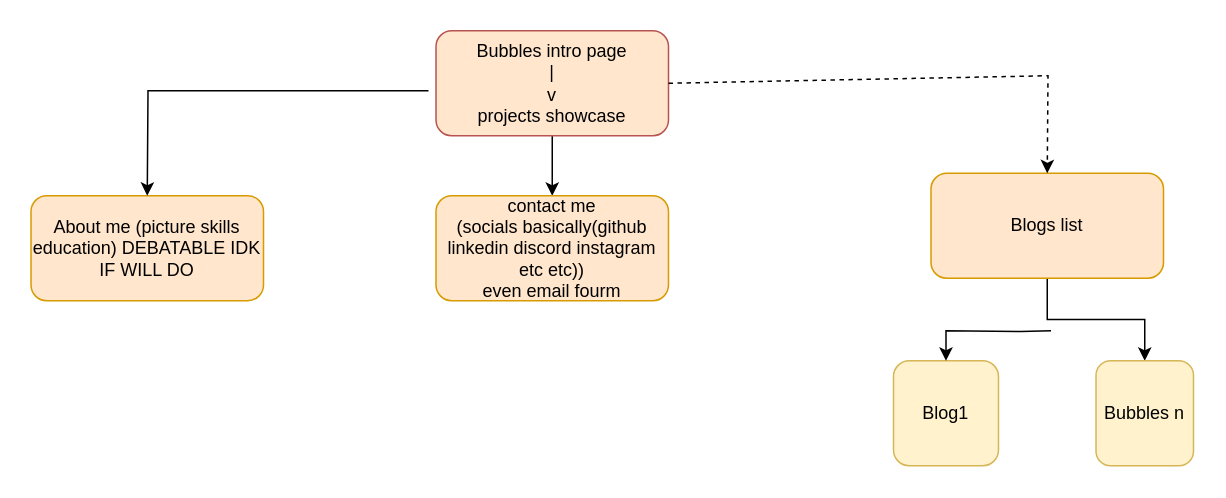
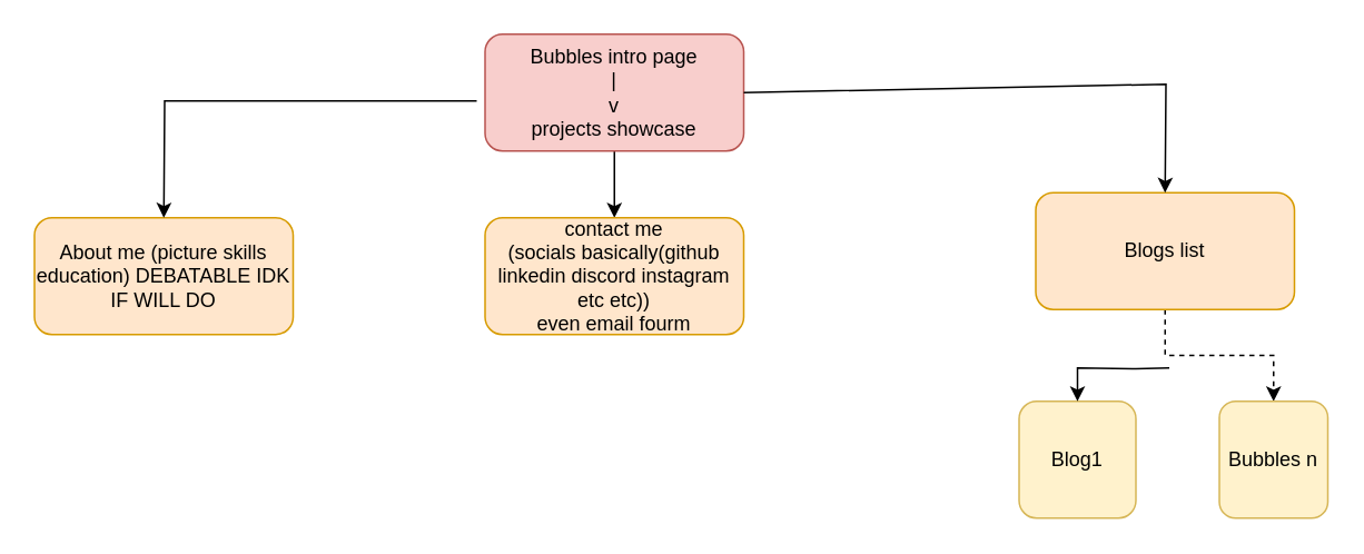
  <mxCell id="0" />
  <mxCell id="1" parent="0" />
  <mxCell id="2" value="" style="edgeStyle=orthogonalEdgeStyle;rounded=0;orthogonalLoop=1;jettySize=auto;html=1;entryX=0.5;entryY=0;entryDx=0;entryDy=0;" parent="1" source="3" target="4" edge="1"><mxGeometry relative="1" as="geometry" /></mxCell>
- <mxCell id="3" value="Bubbles intro page&lt;div&gt;|&lt;/div&gt;&lt;div&gt;v&lt;/div&gt;&lt;div&gt;projects showcase&lt;/div&gt;" style="rounded=1;whiteSpace=wrap;html=1;fillColor=#ffe6cc;strokeColor=#b85450;" parent="1" vertex="1"><mxGeometry x="290" y="20" width="155" height="70" as="geometry" /></mxCell>
+ <mxCell id="3" value="Bubbles intro page&lt;div&gt;|&lt;/div&gt;&lt;div&gt;v&lt;/div&gt;&lt;div&gt;projects showcase&lt;/div&gt;" style="rounded=1;whiteSpace=wrap;html=1;fillColor=#f8cecc;strokeColor=#b85450;" parent="1" vertex="1"><mxGeometry x="290" y="20" width="155" height="70" as="geometry" /></mxCell>
  <mxCell id="4" value="contact me&lt;div&gt;(socials basically(github linkedin discord instagram etc etc))&lt;br&gt;even email fourm&lt;/div&gt;" style="rounded=1;whiteSpace=wrap;html=1;fillColor=#ffe6cc;strokeColor=#d79b00;" parent="1" vertex="1"><mxGeometry x="290" y="130" width="155" height="70" as="geometry" /></mxCell>
- <mxCell id="5" value="" style="edgeStyle=orthogonalEdgeStyle;rounded=0;orthogonalLoop=1;jettySize=auto;html=1;" parent="1" source="6" target="8" edge="1"><mxGeometry relative="1" as="geometry" /></mxCell>
+ <mxCell id="5" value="" style="edgeStyle=orthogonalEdgeStyle;rounded=0;orthogonalLoop=1;jettySize=auto;html=1;dashed=1;" parent="1" source="6" target="8" edge="1"><mxGeometry relative="1" as="geometry" /></mxCell>
  <mxCell id="6" value="Blogs list" style="rounded=1;whiteSpace=wrap;html=1;fillColor=#ffe6cc;strokeColor=#d79b00;" parent="1" vertex="1"><mxGeometry x="620" y="115" width="155" height="70" as="geometry" /></mxCell>
- <mxCell id="7" value="Blog1" style="rounded=1;whiteSpace=wrap;html=1;fillColor=#fff2cc;strokeColor=#d6b656;" parent="1" vertex="1"><mxGeometry x="595" y="240" width="70" height="70" as="geometry" /></mxCell>
+ <mxCell id="7" value="Blog1" style="rounded=1;whiteSpace=wrap;html=1;fillColor=#fff2cc;strokeColor=#d6b656;" parent="1" vertex="1"><mxGeometry x="610" y="240" width="70" height="70" as="geometry" /></mxCell>
  <mxCell id="8" value="Bubbles n" style="rounded=1;whiteSpace=wrap;html=1;fillColor=#fff2cc;strokeColor=#d6b656;" parent="1" vertex="1"><mxGeometry x="730" y="240" width="65" height="70" as="geometry" /></mxCell>
  <mxCell id="9" value="About me (picture skills education) DEBATABLE IDK IF WILL DO" style="rounded=1;whiteSpace=wrap;html=1;fillColor=#ffe6cc;strokeColor=#d79b00;" parent="1" vertex="1"><mxGeometry x="20" y="130" width="155" height="70" as="geometry" /></mxCell>
  <mxCell id="10" value="" style="endArrow=classic;html=1;rounded=0;entryX=0.5;entryY=0;entryDx=0;entryDy=0;" parent="1" target="9" edge="1"><mxGeometry width="50" height="50" relative="1" as="geometry"><mxPoint x="285" y="60" as="sourcePoint" /><mxPoint x="80" y="50" as="targetPoint" /><Array as="points"><mxPoint x="98" y="60" /></Array></mxGeometry></mxCell>
- <mxCell id="11" value="" style="endArrow=classic;html=1;rounded=0;exitX=1;exitY=0.5;exitDx=0;exitDy=0;entryX=0.5;entryY=0;entryDx=0;entryDy=0;dashed=1;" parent="1" source="3" target="6" edge="1"><mxGeometry width="50" height="50" relative="1" as="geometry"><mxPoint x="460" y="60" as="sourcePoint" /><mxPoint x="510" y="10" as="targetPoint" /><Array as="points"><mxPoint x="698" y="50" /></Array></mxGeometry></mxCell>
+ <mxCell id="11" value="" style="endArrow=classic;html=1;rounded=0;exitX=1;exitY=0.5;exitDx=0;exitDy=0;entryX=0.5;entryY=0;entryDx=0;entryDy=0;" parent="1" source="3" target="6" edge="1"><mxGeometry width="50" height="50" relative="1" as="geometry"><mxPoint x="460" y="60" as="sourcePoint" /><mxPoint x="510" y="10" as="targetPoint" /><Array as="points"><mxPoint x="698" y="50" /></Array></mxGeometry></mxCell>
  <mxCell id="12" value="" style="edgeStyle=orthogonalEdgeStyle;rounded=0;orthogonalLoop=1;jettySize=auto;html=1;entryX=0.5;entryY=0;entryDx=0;entryDy=0;" parent="1" target="7" edge="1"><mxGeometry relative="1" as="geometry"><mxPoint x="700" y="220" as="sourcePoint" /><mxPoint x="773" y="250" as="targetPoint" /></mxGeometry></mxCell>
